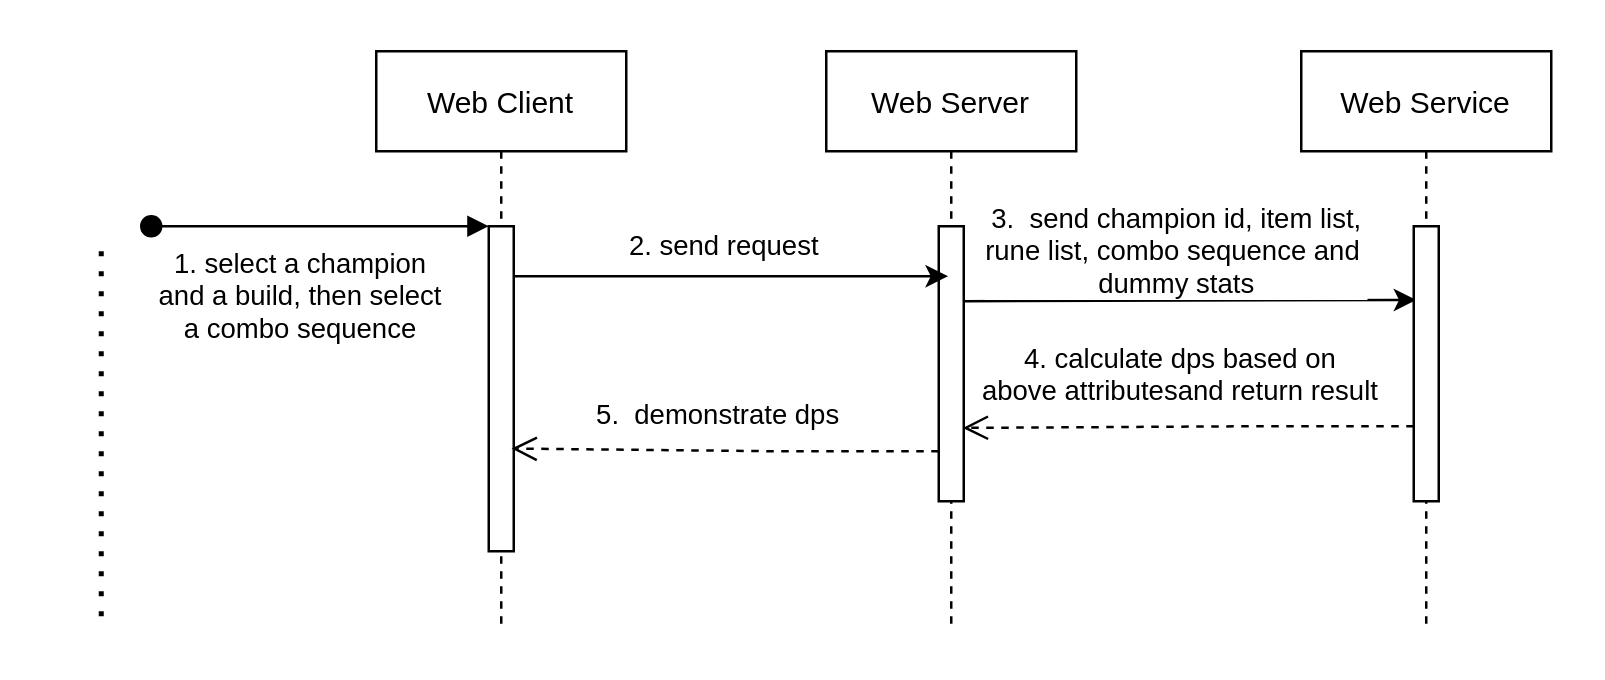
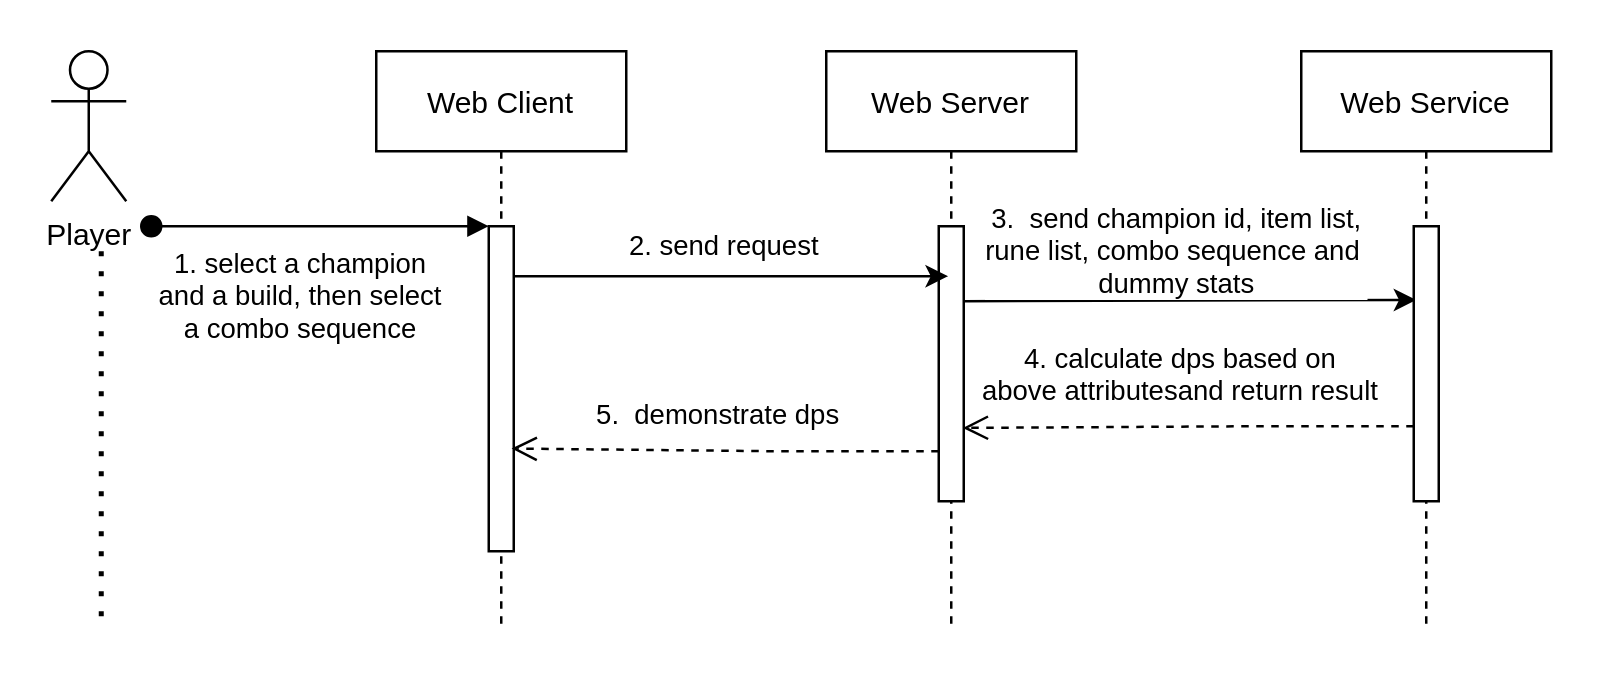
  <mxCell id="0" />
  <mxCell id="1" parent="0" />
  <mxCell id="2" value="Web Client" style="shape=umlLifeline;perimeter=lifelinePerimeter;container=1;collapsible=0;recursiveResize=0;rounded=0;shadow=0;strokeWidth=1;" parent="1" vertex="1"><mxGeometry x="150" y="20" width="100" height="230" as="geometry" /></mxCell>
  <mxCell id="3" value="" style="points=[];perimeter=orthogonalPerimeter;rounded=0;shadow=0;strokeWidth=1;" parent="2" vertex="1"><mxGeometry x="45" y="70" width="10" height="130" as="geometry" /></mxCell>
  <mxCell id="4" value="1. select a champion &#10;and a build, then select&#10;a combo sequence" style="verticalAlign=bottom;startArrow=oval;endArrow=block;startSize=8;shadow=0;strokeWidth=1;" parent="2" target="3" edge="1"><mxGeometry x="-0.111" y="-50" relative="1" as="geometry"><mxPoint x="-90" y="70" as="sourcePoint" /><mxPoint as="offset" /></mxGeometry></mxCell>
  <mxCell id="5" value="Web Server" style="shape=umlLifeline;perimeter=lifelinePerimeter;container=1;collapsible=0;recursiveResize=0;rounded=0;shadow=0;strokeWidth=1;" parent="1" vertex="1"><mxGeometry x="330" y="20" width="100" height="230" as="geometry" /></mxCell>
  <mxCell id="6" value="" style="points=[];perimeter=orthogonalPerimeter;rounded=0;shadow=0;strokeWidth=1;" parent="5" vertex="1"><mxGeometry x="45" y="70" width="10" height="110" as="geometry" /></mxCell>
  <mxCell id="7" value="2. send request" style="endArrow=classic;html=1;rounded=0;exitX=1.076;exitY=0.139;exitDx=0;exitDy=0;exitPerimeter=0;" parent="5" edge="1"><mxGeometry x="-0.03" y="12" width="50" height="50" relative="1" as="geometry"><mxPoint x="-125" y="90.0" as="sourcePoint" /><mxPoint x="48.74" y="90.0" as="targetPoint" /><mxPoint as="offset" /></mxGeometry></mxCell>
  <mxCell id="8" value="5.  demonstrate dps" style="verticalAlign=bottom;endArrow=open;dashed=1;endSize=8;shadow=0;strokeWidth=1;entryX=0.914;entryY=0.684;entryDx=0;entryDy=0;entryPerimeter=0;" parent="5" target="3" edge="1"><mxGeometry x="0.026" y="-5" relative="1" as="geometry"><mxPoint x="-120" y="161" as="targetPoint" /><mxPoint x="45" y="160" as="sourcePoint" /><Array as="points"><mxPoint x="-20" y="160" /></Array><mxPoint as="offset" /></mxGeometry></mxCell>
  <mxCell id="9" value="Web Service" style="shape=umlLifeline;perimeter=lifelinePerimeter;container=1;collapsible=0;recursiveResize=0;rounded=0;shadow=0;strokeWidth=1;" parent="1" vertex="1"><mxGeometry x="520" y="20" width="100" height="230" as="geometry" /></mxCell>
  <mxCell id="10" value="3.&amp;nbsp; send champion id, item list,&lt;br&gt;rune list, combo sequence and&amp;nbsp;&lt;br&gt;dummy stats" style="endArrow=classic;html=1;rounded=0;exitX=1.076;exitY=0.139;exitDx=0;exitDy=0;exitPerimeter=0;entryX=0.105;entryY=0.268;entryDx=0;entryDy=0;entryPerimeter=0;" parent="9" target="11" edge="1"><mxGeometry x="-0.06" y="20" width="50" height="50" relative="1" as="geometry"><mxPoint x="-135" y="100" as="sourcePoint" /><mxPoint x="40" y="100" as="targetPoint" /><mxPoint as="offset" /></mxGeometry></mxCell>
  <mxCell id="11" value="" style="points=[];perimeter=orthogonalPerimeter;rounded=0;shadow=0;strokeWidth=1;" parent="9" vertex="1"><mxGeometry x="45" y="70" width="10" height="110" as="geometry" /></mxCell>
+ <mxCell id="12" value="Player" style="shape=umlActor;verticalLabelPosition=bottom;verticalAlign=top;html=1;outlineConnect=0;" parent="1" vertex="1"><mxGeometry y="20" width="30" height="60" as="geometry" x="20" /></mxCell>
  <mxCell id="13" value="4. calculate dps based on &#10;above attributesand return result" style="verticalAlign=bottom;endArrow=open;dashed=1;endSize=8;shadow=0;strokeWidth=1;entryX=0.962;entryY=0.506;entryDx=0;entryDy=0;entryPerimeter=0;" parent="1" source="11" edge="1"><mxGeometry x="0.026" y="-5" relative="1" as="geometry"><mxPoint x="384.62" y="170.66" as="targetPoint" /><mxPoint x="560" y="171" as="sourcePoint" /><Array as="points"><mxPoint x="500" y="170" /></Array><mxPoint as="offset" /></mxGeometry></mxCell>
  <mxCell id="14" value="" style="endArrow=none;dashed=1;html=1;dashPattern=1 3;strokeWidth=2;rounded=0;" parent="1" edge="1"><mxGeometry width="50" height="50" relative="1" as="geometry"><mxPoint x="40" y="100" as="sourcePoint" /><mxPoint x="40" y="250" as="targetPoint" /></mxGeometry></mxCell>
